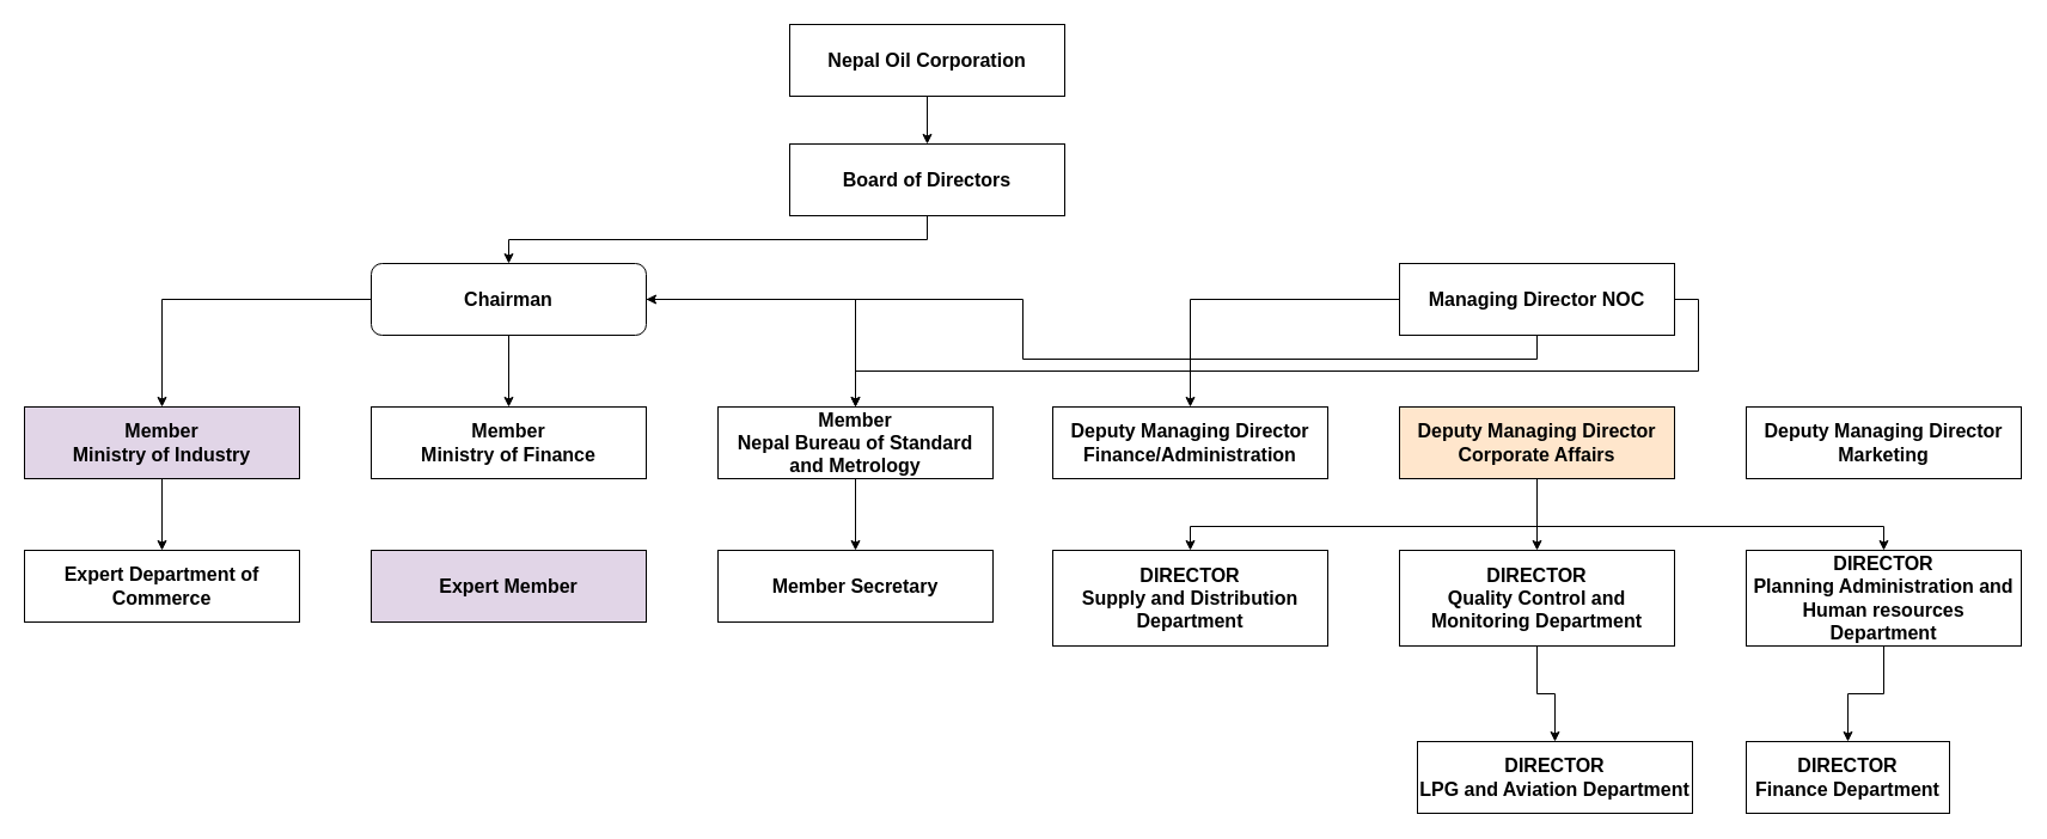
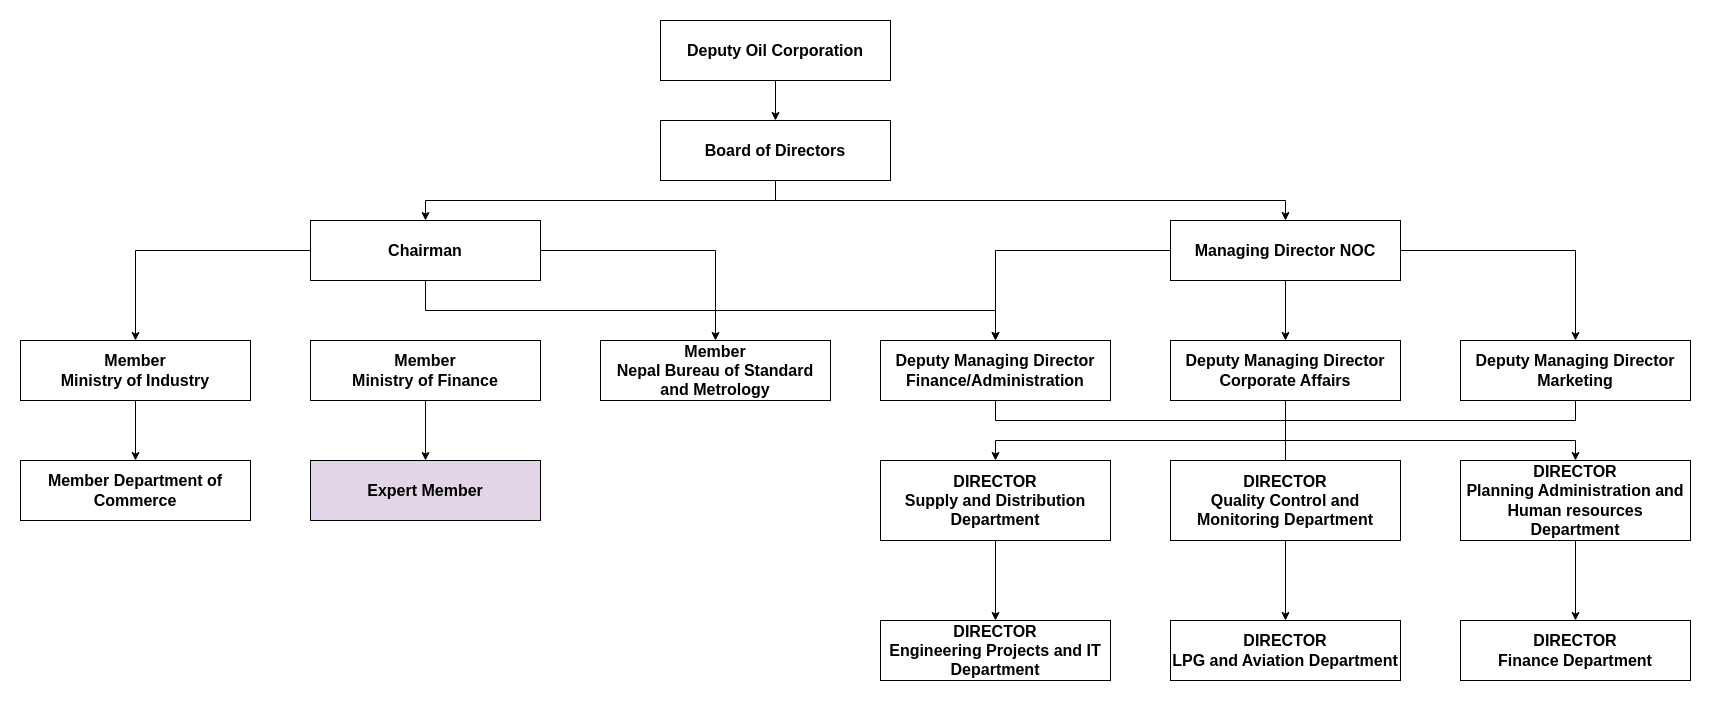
  <mxCell id="0" />
  <mxCell id="1" parent="0" />
  <mxCell id="2" style="edgeStyle=orthogonalEdgeStyle;rounded=0;orthogonalLoop=1;jettySize=auto;html=1;exitX=0.5;exitY=1;exitDx=0;exitDy=0;entryX=0.5;entryY=0;entryDx=0;entryDy=0;" parent="1" source="3" target="9" edge="1"><mxGeometry relative="1" as="geometry" /></mxCell>
  <mxCell id="3" value="&lt;font size=&quot;1&quot; style=&quot;&quot;&gt;&lt;b style=&quot;font-size: 16px;&quot;&gt;Board of Directors&lt;/b&gt;&lt;/font&gt;" style="rounded=0;whiteSpace=wrap;html=1;" parent="1" vertex="1"><mxGeometry x="660" y="120" width="230" height="60" as="geometry" /></mxCell>
- <mxCell id="4" value="&lt;font size=&quot;1&quot; style=&quot;&quot;&gt;&lt;b style=&quot;font-size: 16px;&quot;&gt;Nepal Oil Corporation&lt;/b&gt;&lt;/font&gt;" style="rounded=0;whiteSpace=wrap;html=1;" parent="1" vertex="1"><mxGeometry x="660" y="20" width="230" height="60" as="geometry" /></mxCell>
+ <mxCell id="4" value="&lt;font size=&quot;1&quot; style=&quot;&quot;&gt;&lt;b style=&quot;font-size: 16px;&quot;&gt;Deputy Oil Corporation&lt;/b&gt;&lt;/font&gt;" style="rounded=0;whiteSpace=wrap;html=1;" parent="1" vertex="1"><mxGeometry x="660" y="20" width="230" height="60" as="geometry" /></mxCell>
+ <mxCell id="5" style="edgeStyle=orthogonalEdgeStyle;rounded=0;orthogonalLoop=1;jettySize=auto;html=1;exitX=0.5;exitY=1;exitDx=0;exitDy=0;entryX=0.5;entryY=0;entryDx=0;entryDy=0;" parent="1" source="3" target="13" edge="1"><mxGeometry relative="1" as="geometry"><mxPoint x="1285" y="160" as="sourcePoint" /></mxGeometry></mxCell>
  <mxCell id="6" style="edgeStyle=orthogonalEdgeStyle;rounded=0;orthogonalLoop=1;jettySize=auto;html=1;exitX=0;exitY=0.5;exitDx=0;exitDy=0;entryX=0.5;entryY=0;entryDx=0;entryDy=0;" parent="1" source="9" target="17" edge="1"><mxGeometry relative="1" as="geometry" /></mxCell>
- <mxCell id="7" style="edgeStyle=orthogonalEdgeStyle;rounded=0;orthogonalLoop=1;jettySize=auto;html=1;exitX=0.5;exitY=1;exitDx=0;exitDy=0;entryX=0.5;entryY=0;entryDx=0;entryDy=0;" parent="1" source="9" target="15" edge="1"><mxGeometry relative="1" as="geometry" /></mxCell>
+ <mxCell id="7" style="edgeStyle=orthogonalEdgeStyle;rounded=0;orthogonalLoop=1;jettySize=auto;html=1;exitX=0.5;exitY=1;exitDx=0;exitDy=0;" parent="1" source="9" target="25" edge="1"><mxGeometry relative="1" as="geometry" /></mxCell>
  <mxCell id="8" style="edgeStyle=orthogonalEdgeStyle;rounded=0;orthogonalLoop=1;jettySize=auto;html=1;exitX=1;exitY=0.5;exitDx=0;exitDy=0;entryX=0.5;entryY=0;entryDx=0;entryDy=0;" parent="1" source="9" target="19" edge="1"><mxGeometry relative="1" as="geometry" /></mxCell>
- <mxCell id="9" value="&lt;font size=&quot;1&quot; style=&quot;&quot;&gt;&lt;b style=&quot;font-size: 16px;&quot;&gt;Chairman&lt;/b&gt;&lt;/font&gt;" style="whiteSpace=wrap;html=1;rounded=1;" parent="1" vertex="1"><mxGeometry x="310" y="220" width="230" height="60" as="geometry" /></mxCell>
+ <mxCell id="9" value="&lt;font size=&quot;1&quot; style=&quot;&quot;&gt;&lt;b style=&quot;font-size: 16px;&quot;&gt;Chairman&lt;/b&gt;&lt;/font&gt;" style="rounded=0;whiteSpace=wrap;html=1;" parent="1" vertex="1"><mxGeometry x="310" y="220" width="230" height="60" as="geometry" /></mxCell>
  <mxCell id="10" style="edgeStyle=orthogonalEdgeStyle;rounded=0;orthogonalLoop=1;jettySize=auto;html=1;exitX=0;exitY=0.5;exitDx=0;exitDy=0;entryX=0.5;entryY=0;entryDx=0;entryDy=0;" parent="1" source="13" target="25" edge="1"><mxGeometry relative="1" as="geometry" /></mxCell>
- <mxCell id="11" style="edgeStyle=orthogonalEdgeStyle;rounded=0;orthogonalLoop=1;jettySize=auto;html=1;exitX=0.5;exitY=1;exitDx=0;exitDy=0;" parent="1" source="13" target="9" edge="1"><mxGeometry relative="1" as="geometry" /></mxCell>
- <mxCell id="12" style="edgeStyle=orthogonalEdgeStyle;rounded=0;orthogonalLoop=1;jettySize=auto;html=1;exitX=1;exitY=0.5;exitDx=0;exitDy=0;" parent="1" source="13" target="19" edge="1"><mxGeometry relative="1" as="geometry" /></mxCell>
+ <mxCell id="11" style="edgeStyle=orthogonalEdgeStyle;rounded=0;orthogonalLoop=1;jettySize=auto;html=1;exitX=0.5;exitY=1;exitDx=0;exitDy=0;entryX=0.5;entryY=0;entryDx=0;entryDy=0;" parent="1" source="13" target="24" edge="1"><mxGeometry relative="1" as="geometry" /></mxCell>
+ <mxCell id="12" style="edgeStyle=orthogonalEdgeStyle;rounded=0;orthogonalLoop=1;jettySize=auto;html=1;exitX=1;exitY=0.5;exitDx=0;exitDy=0;entryX=0.5;entryY=0;entryDx=0;entryDy=0;" parent="1" source="13" target="26" edge="1"><mxGeometry relative="1" as="geometry" /></mxCell>
  <mxCell id="13" value="&lt;font size=&quot;1&quot; style=&quot;&quot;&gt;&lt;b style=&quot;font-size: 16px;&quot;&gt;Managing Director NOC&lt;/b&gt;&lt;/font&gt;" style="rounded=0;whiteSpace=wrap;html=1;" parent="1" vertex="1"><mxGeometry x="1170" y="220" width="230" height="60" as="geometry" /></mxCell>
+ <mxCell id="14" style="edgeStyle=orthogonalEdgeStyle;rounded=0;orthogonalLoop=1;jettySize=auto;html=1;exitX=0.5;exitY=1;exitDx=0;exitDy=0;entryX=0.5;entryY=0;entryDx=0;entryDy=0;" parent="1" source="15" target="20" edge="1"><mxGeometry relative="1" as="geometry" /></mxCell>
  <mxCell id="15" value="&lt;font style=&quot;font-size: 16px;&quot;&gt;&lt;b&gt;Member&lt;/b&gt;&lt;/font&gt;&lt;div style=&quot;font-size: 16px;&quot;&gt;&lt;font style=&quot;font-size: 16px;&quot;&gt;&lt;b&gt;Ministry of Finance&lt;/b&gt;&lt;/font&gt;&lt;/div&gt;" style="rounded=0;whiteSpace=wrap;html=1;" parent="1" vertex="1"><mxGeometry x="310" y="340" width="230" height="60" as="geometry" /></mxCell>
  <mxCell id="16" style="edgeStyle=orthogonalEdgeStyle;rounded=0;orthogonalLoop=1;jettySize=auto;html=1;exitX=0.5;exitY=1;exitDx=0;exitDy=0;entryX=0.5;entryY=0;entryDx=0;entryDy=0;" parent="1" source="17" target="21" edge="1"><mxGeometry relative="1" as="geometry" /></mxCell>
- <mxCell id="17" value="&lt;font style=&quot;font-size: 16px;&quot;&gt;&lt;b&gt;Member&lt;/b&gt;&lt;/font&gt;&lt;div style=&quot;font-size: 16px;&quot;&gt;&lt;font style=&quot;font-size: 16px;&quot;&gt;&lt;b&gt;Ministry of Industry&lt;/b&gt;&lt;/font&gt;&lt;/div&gt;" style="rounded=0;whiteSpace=wrap;html=1;fillColor=#e1d5e7;" parent="1" vertex="1"><mxGeometry x="20" y="340" width="230" height="60" as="geometry" /></mxCell>
- <mxCell id="18" style="edgeStyle=orthogonalEdgeStyle;rounded=0;orthogonalLoop=1;jettySize=auto;html=1;exitX=0.5;exitY=1;exitDx=0;exitDy=0;entryX=0.5;entryY=0;entryDx=0;entryDy=0;" parent="1" source="19" target="22" edge="1"><mxGeometry relative="1" as="geometry" /></mxCell>
+ <mxCell id="17" value="&lt;font style=&quot;font-size: 16px;&quot;&gt;&lt;b&gt;Member&lt;/b&gt;&lt;/font&gt;&lt;div style=&quot;font-size: 16px;&quot;&gt;&lt;font style=&quot;font-size: 16px;&quot;&gt;&lt;b&gt;Ministry of Industry&lt;/b&gt;&lt;/font&gt;&lt;/div&gt;" style="rounded=0;whiteSpace=wrap;html=1;" parent="1" vertex="1"><mxGeometry x="20" y="340" width="230" height="60" as="geometry" /></mxCell>
  <mxCell id="19" value="&lt;font style=&quot;font-size: 16px;&quot;&gt;&lt;b&gt;Member&lt;/b&gt;&lt;/font&gt;&lt;div style=&quot;font-size: 16px;&quot;&gt;&lt;font style=&quot;font-size: 16px;&quot;&gt;&lt;b&gt;Nepal Bureau of Standard and Metrology&lt;/b&gt;&lt;/font&gt;&lt;/div&gt;" style="rounded=0;whiteSpace=wrap;html=1;" parent="1" vertex="1"><mxGeometry x="600" y="340" width="230" height="60" as="geometry" /></mxCell>
  <mxCell id="20" value="&lt;font size=&quot;1&quot; style=&quot;&quot;&gt;&lt;b style=&quot;font-size: 16px;&quot;&gt;Expert Member&lt;/b&gt;&lt;/font&gt;" style="rounded=0;whiteSpace=wrap;html=1;fillColor=#e1d5e7;" parent="1" vertex="1"><mxGeometry x="310" y="460" width="230" height="60" as="geometry" /></mxCell>
- <mxCell id="21" value="&lt;font style=&quot;font-size: 16px;&quot;&gt;&lt;b&gt;Expert Department of Commerce&lt;/b&gt;&lt;/font&gt;" style="rounded=0;whiteSpace=wrap;html=1;" parent="1" vertex="1"><mxGeometry x="20" y="460" width="230" height="60" as="geometry" /></mxCell>
- <mxCell id="22" value="&lt;font size=&quot;1&quot; style=&quot;&quot;&gt;&lt;b style=&quot;font-size: 16px;&quot;&gt;Member Secretary&lt;/b&gt;&lt;/font&gt;" style="rounded=0;whiteSpace=wrap;html=1;" parent="1" vertex="1"><mxGeometry x="600" y="460" width="230" height="60" as="geometry" /></mxCell>
- <mxCell id="23" style="edgeStyle=orthogonalEdgeStyle;rounded=0;orthogonalLoop=1;jettySize=auto;html=1;exitX=0.5;exitY=1;exitDx=0;exitDy=0;entryX=0.5;entryY=0;entryDx=0;entryDy=0;" parent="1" source="24" target="28" edge="1"><mxGeometry relative="1" as="geometry" /></mxCell>
- <mxCell id="24" value="&lt;font size=&quot;1&quot; style=&quot;&quot;&gt;&lt;b style=&quot;font-size: 16px;&quot;&gt;Deputy Managing Director Corporate Affairs&lt;/b&gt;&lt;/font&gt;" style="rounded=0;whiteSpace=wrap;html=1;fillColor=#ffe6cc;" parent="1" vertex="1"><mxGeometry x="1170" y="340" width="230" height="60" as="geometry" /></mxCell>
+ <mxCell id="21" value="&lt;font style=&quot;font-size: 16px;&quot;&gt;&lt;b&gt;Member Department of Commerce&lt;/b&gt;&lt;/font&gt;" style="rounded=0;whiteSpace=wrap;html=1;" parent="1" vertex="1"><mxGeometry x="20" y="460" width="230" height="60" as="geometry" /></mxCell>
+ <mxCell id="23" style="edgeStyle=orthogonalEdgeStyle;rounded=0;orthogonalLoop=1;jettySize=auto;html=1;exitX=0.5;exitY=1;exitDx=0;exitDy=0;entryX=0.5;entryY=0;entryDx=0;entryDy=0;endArrow=none;" parent="1" source="24" target="28" edge="1"><mxGeometry relative="1" as="geometry" /></mxCell>
+ <mxCell id="24" value="&lt;font size=&quot;1&quot; style=&quot;&quot;&gt;&lt;b style=&quot;font-size: 16px;&quot;&gt;Deputy Managing Director Corporate Affairs&lt;/b&gt;&lt;/font&gt;" style="rounded=0;whiteSpace=wrap;html=1;" parent="1" vertex="1"><mxGeometry x="1170" y="340" width="230" height="60" as="geometry" /></mxCell>
  <mxCell id="25" value="&lt;font size=&quot;1&quot; style=&quot;&quot;&gt;&lt;b style=&quot;font-size: 16px;&quot;&gt;Deputy Managing Director Finance/Administration&lt;/b&gt;&lt;/font&gt;" style="rounded=0;whiteSpace=wrap;html=1;" parent="1" vertex="1"><mxGeometry x="880" y="340" width="230" height="60" as="geometry" /></mxCell>
  <mxCell id="26" value="&lt;font size=&quot;1&quot; style=&quot;&quot;&gt;&lt;b style=&quot;font-size: 16px;&quot;&gt;Deputy Managing Director Marketing&lt;/b&gt;&lt;/font&gt;" style="rounded=0;whiteSpace=wrap;html=1;" parent="1" vertex="1"><mxGeometry x="1460" y="340" width="230" height="60" as="geometry" /></mxCell>
  <mxCell id="27" style="edgeStyle=orthogonalEdgeStyle;rounded=0;orthogonalLoop=1;jettySize=auto;html=1;exitX=0.5;exitY=1;exitDx=0;exitDy=0;entryX=0.5;entryY=0;entryDx=0;entryDy=0;" parent="1" source="28" target="33" edge="1"><mxGeometry relative="1" as="geometry" /></mxCell>
  <mxCell id="28" value="&lt;b style=&quot;font-size: 16px;&quot;&gt;&lt;font style=&quot;font-size: 16px;&quot;&gt;DIRECTOR&lt;/font&gt;&lt;/b&gt;&lt;div style=&quot;font-size: 16px;&quot;&gt;&lt;b style=&quot;&quot;&gt;&lt;font style=&quot;font-size: 16px;&quot;&gt;Quality Control and Monitoring Department&lt;/font&gt;&lt;/b&gt;&lt;/div&gt;" style="rounded=0;whiteSpace=wrap;html=1;" parent="1" vertex="1"><mxGeometry x="1170" y="460" width="230" height="80" as="geometry" /></mxCell>
+ <mxCell id="29" style="edgeStyle=orthogonalEdgeStyle;rounded=0;orthogonalLoop=1;jettySize=auto;html=1;exitX=0.5;exitY=1;exitDx=0;exitDy=0;entryX=0.5;entryY=0;entryDx=0;entryDy=0;" parent="1" source="30" target="34" edge="1"><mxGeometry relative="1" as="geometry" /></mxCell>
  <mxCell id="30" value="&lt;font style=&quot;font-size: 16px;&quot;&gt;&lt;b&gt;DIRECTOR&lt;/b&gt;&lt;/font&gt;&lt;div style=&quot;font-size: 16px;&quot;&gt;&lt;font style=&quot;font-size: 16px;&quot;&gt;&lt;b&gt;Supply and Distribution Department&lt;/b&gt;&lt;/font&gt;&lt;/div&gt;" style="rounded=0;whiteSpace=wrap;html=1;" parent="1" vertex="1"><mxGeometry x="880" y="460" width="230" height="80" as="geometry" /></mxCell>
  <mxCell id="31" style="edgeStyle=orthogonalEdgeStyle;rounded=0;orthogonalLoop=1;jettySize=auto;html=1;exitX=0.5;exitY=1;exitDx=0;exitDy=0;entryX=0.5;entryY=0;entryDx=0;entryDy=0;" parent="1" source="32" target="35" edge="1"><mxGeometry relative="1" as="geometry" /></mxCell>
  <mxCell id="32" value="&lt;b style=&quot;font-size: 16px;&quot;&gt;&lt;font style=&quot;font-size: 16px;&quot;&gt;DIRECTOR&lt;/font&gt;&lt;/b&gt;&lt;div style=&quot;font-size: 16px;&quot;&gt;&lt;b style=&quot;&quot;&gt;&lt;font style=&quot;font-size: 16px;&quot;&gt;Planning Administration and Human resources Department&lt;/font&gt;&lt;/b&gt;&lt;/div&gt;" style="rounded=0;whiteSpace=wrap;html=1;" parent="1" vertex="1"><mxGeometry x="1460" y="460" width="230" height="80" as="geometry" /></mxCell>
- <mxCell id="33" value="&lt;b style=&quot;font-size: 16px;&quot;&gt;&lt;font style=&quot;font-size: 16px;&quot;&gt;DIRECTOR&lt;/font&gt;&lt;/b&gt;&lt;div style=&quot;font-size: 16px;&quot;&gt;&lt;b style=&quot;&quot;&gt;&lt;font style=&quot;font-size: 16px;&quot;&gt;LPG and Aviation Department&lt;/font&gt;&lt;/b&gt;&lt;/div&gt;" style="rounded=0;whiteSpace=wrap;html=1;" parent="1" vertex="1"><mxGeometry x="1185" y="620" width="230" height="60" as="geometry" /></mxCell>
- <mxCell id="35" value="&lt;b style=&quot;font-size: 16px;&quot;&gt;&lt;font style=&quot;font-size: 16px;&quot;&gt;DIRECTOR&lt;/font&gt;&lt;/b&gt;&lt;div style=&quot;font-size: 16px;&quot;&gt;&lt;b style=&quot;&quot;&gt;&lt;font style=&quot;font-size: 16px;&quot;&gt;Finance Department&lt;/font&gt;&lt;/b&gt;&lt;/div&gt;" style="rounded=0;whiteSpace=wrap;html=1;" parent="1" vertex="1"><mxGeometry x="1460" y="620" width="170" height="60" as="geometry" /></mxCell>
+ <mxCell id="33" value="&lt;b style=&quot;font-size: 16px;&quot;&gt;&lt;font style=&quot;font-size: 16px;&quot;&gt;DIRECTOR&lt;/font&gt;&lt;/b&gt;&lt;div style=&quot;font-size: 16px;&quot;&gt;&lt;b style=&quot;&quot;&gt;&lt;font style=&quot;font-size: 16px;&quot;&gt;LPG and Aviation Department&lt;/font&gt;&lt;/b&gt;&lt;/div&gt;" style="rounded=0;whiteSpace=wrap;html=1;" parent="1" vertex="1"><mxGeometry x="1170" y="620" width="230" height="60" as="geometry" /></mxCell>
+ <mxCell id="34" value="&lt;b style=&quot;font-size: 16px;&quot;&gt;&lt;font style=&quot;font-size: 16px;&quot;&gt;DIRECTOR&lt;/font&gt;&lt;/b&gt;&lt;div style=&quot;font-size: 16px;&quot;&gt;&lt;b style=&quot;&quot;&gt;&lt;font style=&quot;font-size: 16px;&quot;&gt;Engineering Projects and IT Department&lt;/font&gt;&lt;/b&gt;&lt;/div&gt;" style="rounded=0;whiteSpace=wrap;html=1;" parent="1" vertex="1"><mxGeometry x="880" y="620" width="230" height="60" as="geometry" /></mxCell>
+ <mxCell id="35" value="&lt;b style=&quot;font-size: 16px;&quot;&gt;&lt;font style=&quot;font-size: 16px;&quot;&gt;DIRECTOR&lt;/font&gt;&lt;/b&gt;&lt;div style=&quot;font-size: 16px;&quot;&gt;&lt;b style=&quot;&quot;&gt;&lt;font style=&quot;font-size: 16px;&quot;&gt;Finance Department&lt;/font&gt;&lt;/b&gt;&lt;/div&gt;" style="rounded=0;whiteSpace=wrap;html=1;" parent="1" vertex="1"><mxGeometry x="1460" y="620" width="230" height="60" as="geometry" /></mxCell>
+ <mxCell id="36" value="" style="endArrow=none;html=1;rounded=0;exitX=0.5;exitY=1;exitDx=0;exitDy=0;entryX=0.5;entryY=1;entryDx=0;entryDy=0;" parent="1" source="25" target="26" edge="1"><mxGeometry width="50" height="50" relative="1" as="geometry"><mxPoint x="1340" y="320" as="sourcePoint" /><mxPoint x="1590" y="420" as="targetPoint" /><Array as="points"><mxPoint x="995" y="420" /><mxPoint x="1575" y="420" /></Array></mxGeometry></mxCell>
  <mxCell id="37" value="" style="endArrow=classic;startArrow=classic;html=1;rounded=0;exitX=0.5;exitY=0;exitDx=0;exitDy=0;entryX=0.5;entryY=0;entryDx=0;entryDy=0;" parent="1" source="30" target="32" edge="1"><mxGeometry width="50" height="50" relative="1" as="geometry"><mxPoint x="1320" y="390" as="sourcePoint" /><mxPoint x="1580" y="440" as="targetPoint" /><Array as="points"><mxPoint x="995" y="440" /><mxPoint x="1575" y="440" /></Array></mxGeometry></mxCell>
  <mxCell id="38" value="" style="endArrow=classic;html=1;rounded=0;exitX=0.5;exitY=1;exitDx=0;exitDy=0;entryX=0.5;entryY=0;entryDx=0;entryDy=0;" edge="1" parent="1" source="4" target="3"><mxGeometry width="50" height="50" relative="1" as="geometry"><mxPoint x="710" y="220" as="sourcePoint" /><mxPoint x="760" y="170" as="targetPoint" /></mxGeometry></mxCell>
